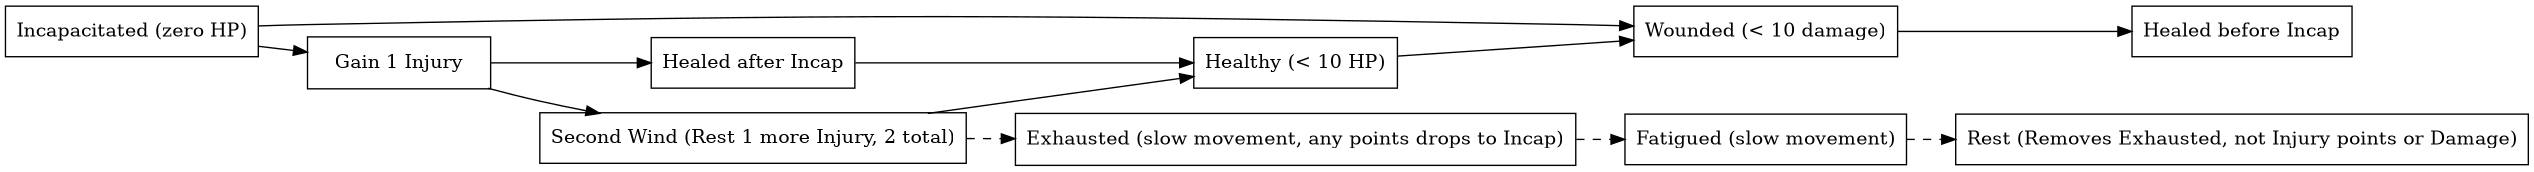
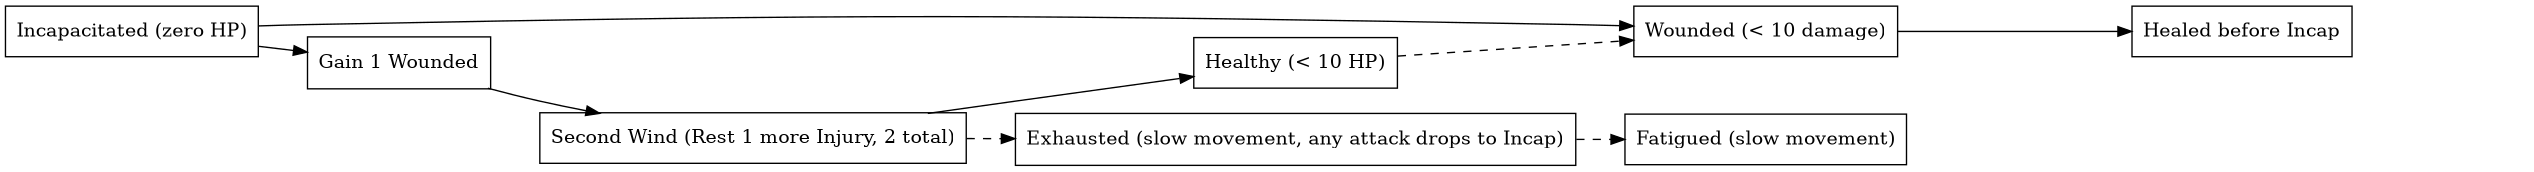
  digraph {
    rankdir=LR
    splines=spline
    node [shape=record]
    n1 [label="Healthy (&lt; 10 HP)"]
    n2 [label="Wounded (&lt; 10 damage)"]
    n3 [label="Healed before Incap"]
    n4 [label="Incapacitated (zero HP)"]
-   n5 [label="Gain 1 Injury"]
-   n6 [label="Healed after Incap"]
+   n5 [label="Gain 1 Wounded"]
    n7 [label="Second Wind (Rest 1 more Injury, 2 total)"]
-   n8 [label="Exhausted (slow movement, any points drops to Incap)"]
+   n8 [label="Exhausted (slow movement, any attack drops to Incap)"]
    n9 [label="Fatigued (slow movement)"]
-   n10 [label="Rest (Removes Exhausted, not Injury points or Damage)"]
-   n1 -> n2
+   n1 -> n2 [style=dashed]
    n2 -> n3
    n4 -> n2
    n4 -> n5
-   n5 -> n6
    n5 -> n7
-   n6 -> n1
    n7 -> n1
    n7 -> n8 [style=dashed]
    n8 -> n9 [style=dashed]
-   n9 -> n10 [style=dashed]
  }
